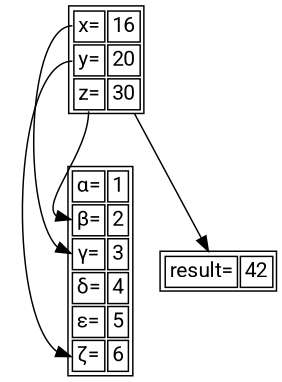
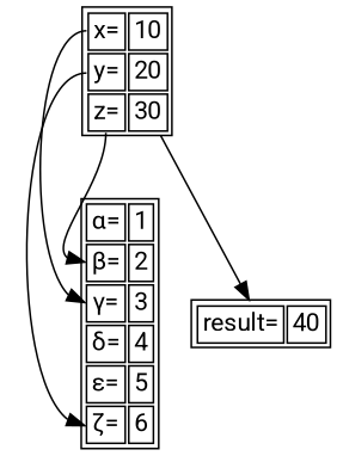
  digraph {
    fontname=Roboto
    rankdir=TB
    node [fontname=Roboto shape=plain]
    edge [fontname=Roboto]
-   n1 [label=< <table>   <tr><td port="1">x=</td><td>16</td></tr>   <tr><td port="2">y=</td><td>20</td></tr>   <tr><td port="3">z=</td><td>30</td></tr> </table>>]
+   n1 [label=< <table>   <tr><td port="1">x=</td><td>10</td></tr>   <tr><td port="2">y=</td><td>20</td></tr>   <tr><td port="3">z=</td><td>30</td></tr> </table>>]
    n2 [label=< <table>   <tr><td port="1">&alpha;=</td><td>1</td></tr>   <tr><td port="2">&beta;=</td><td>2</td></tr>   <tr><td port="3">&gamma;=</td><td>3</td></tr>   <tr><td port="4">&delta;=</td><td>4</td></tr>   <tr><td port="5">&epsilon;=</td><td>5</td></tr>   <tr><td port="6">&zeta;=</td><td>6</td></tr> </table>>]
-   n3 [label=< <table>   <tr><td>result=</td><td>42</td></tr> </table>>]
+   n3 [label=< <table>   <tr><td>result=</td><td>40</td></tr> </table>>]
    n1 -> n2 [headport=3 tailport=1]
    n1 -> n2 [headport=6 tailport=2]
    n1 -> n2 [headport=2 tailport=3]
    n1 -> n3
  }
